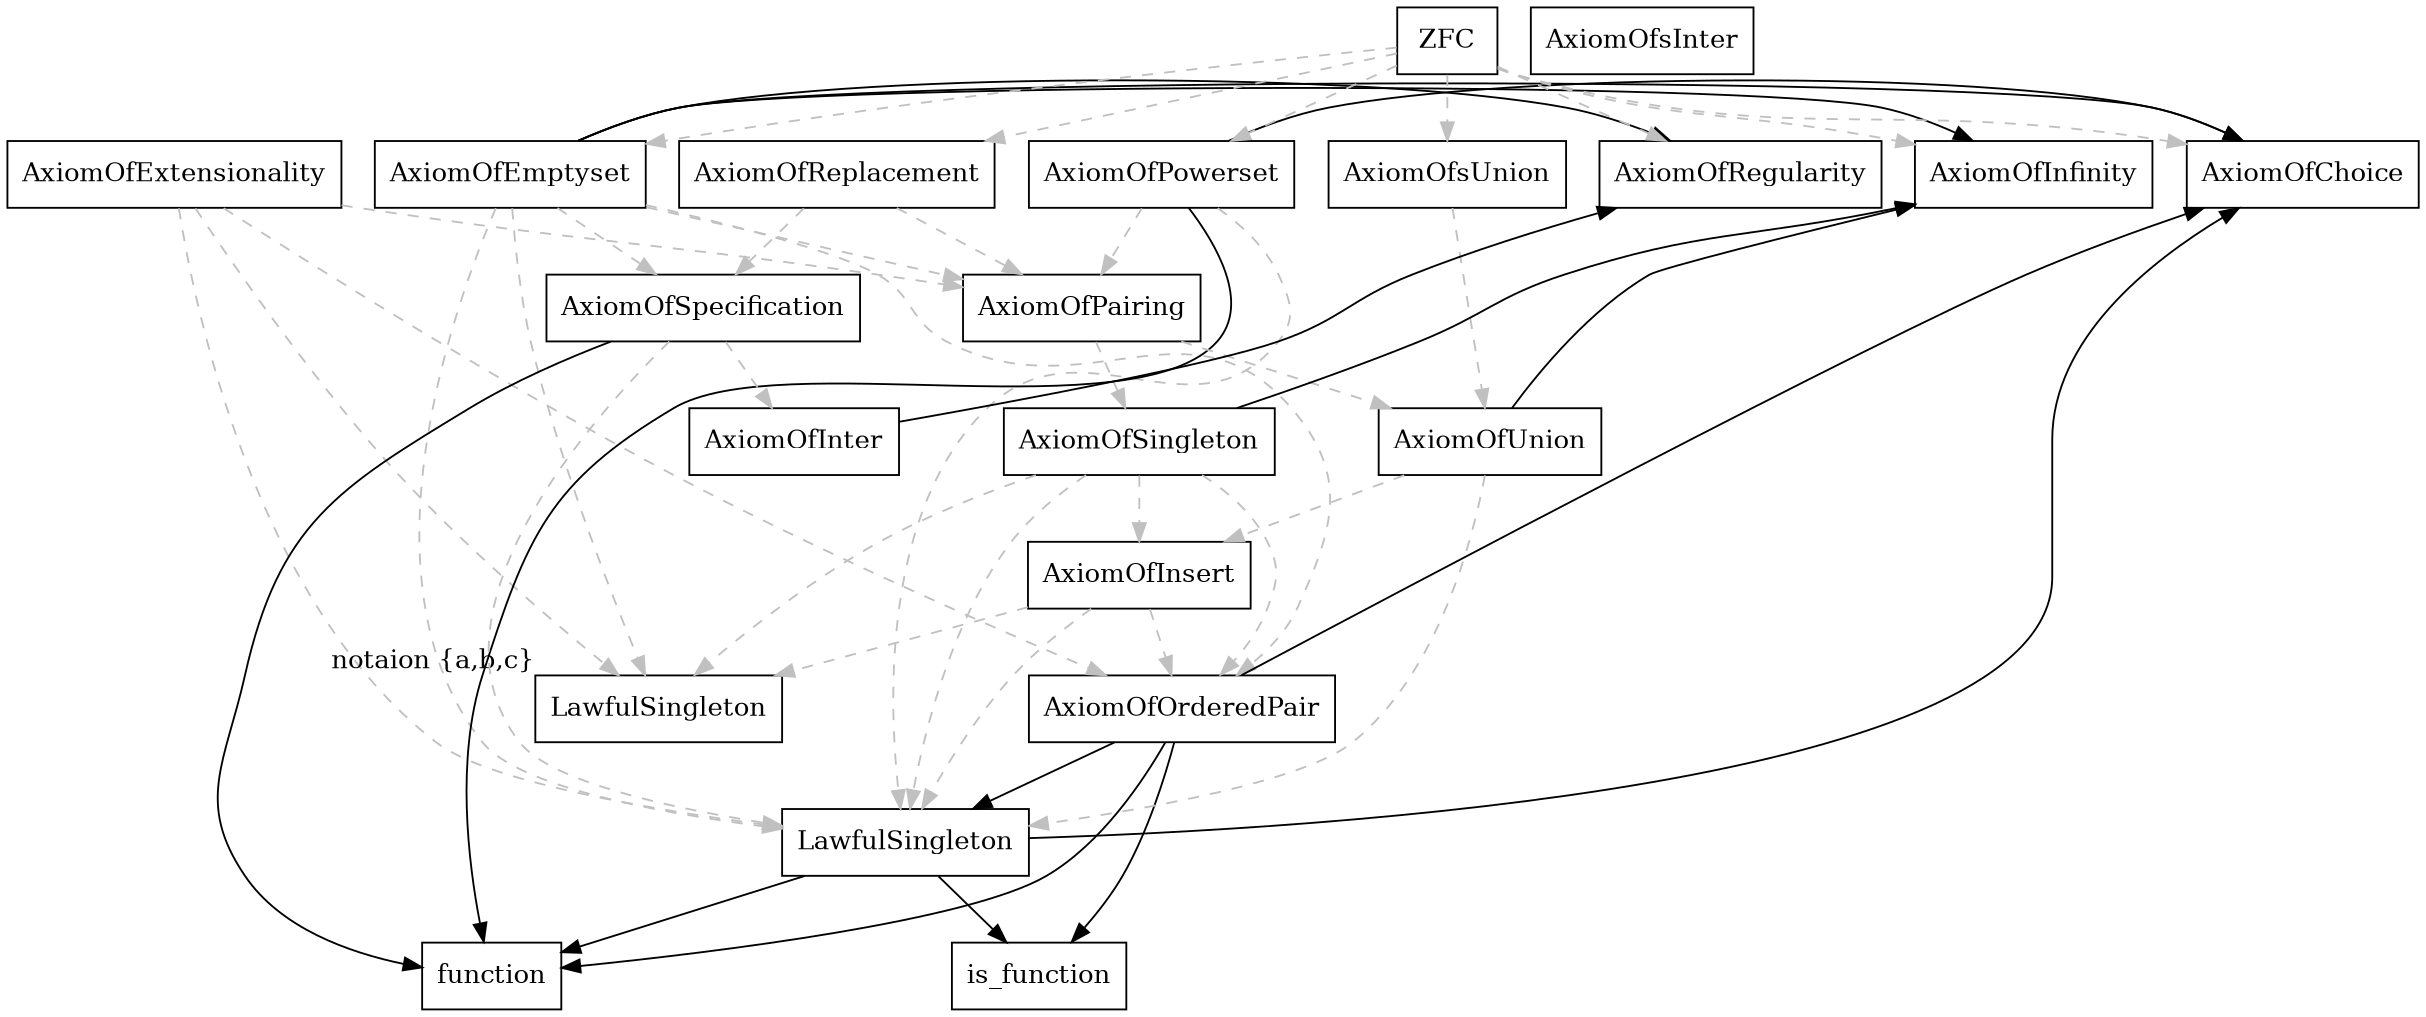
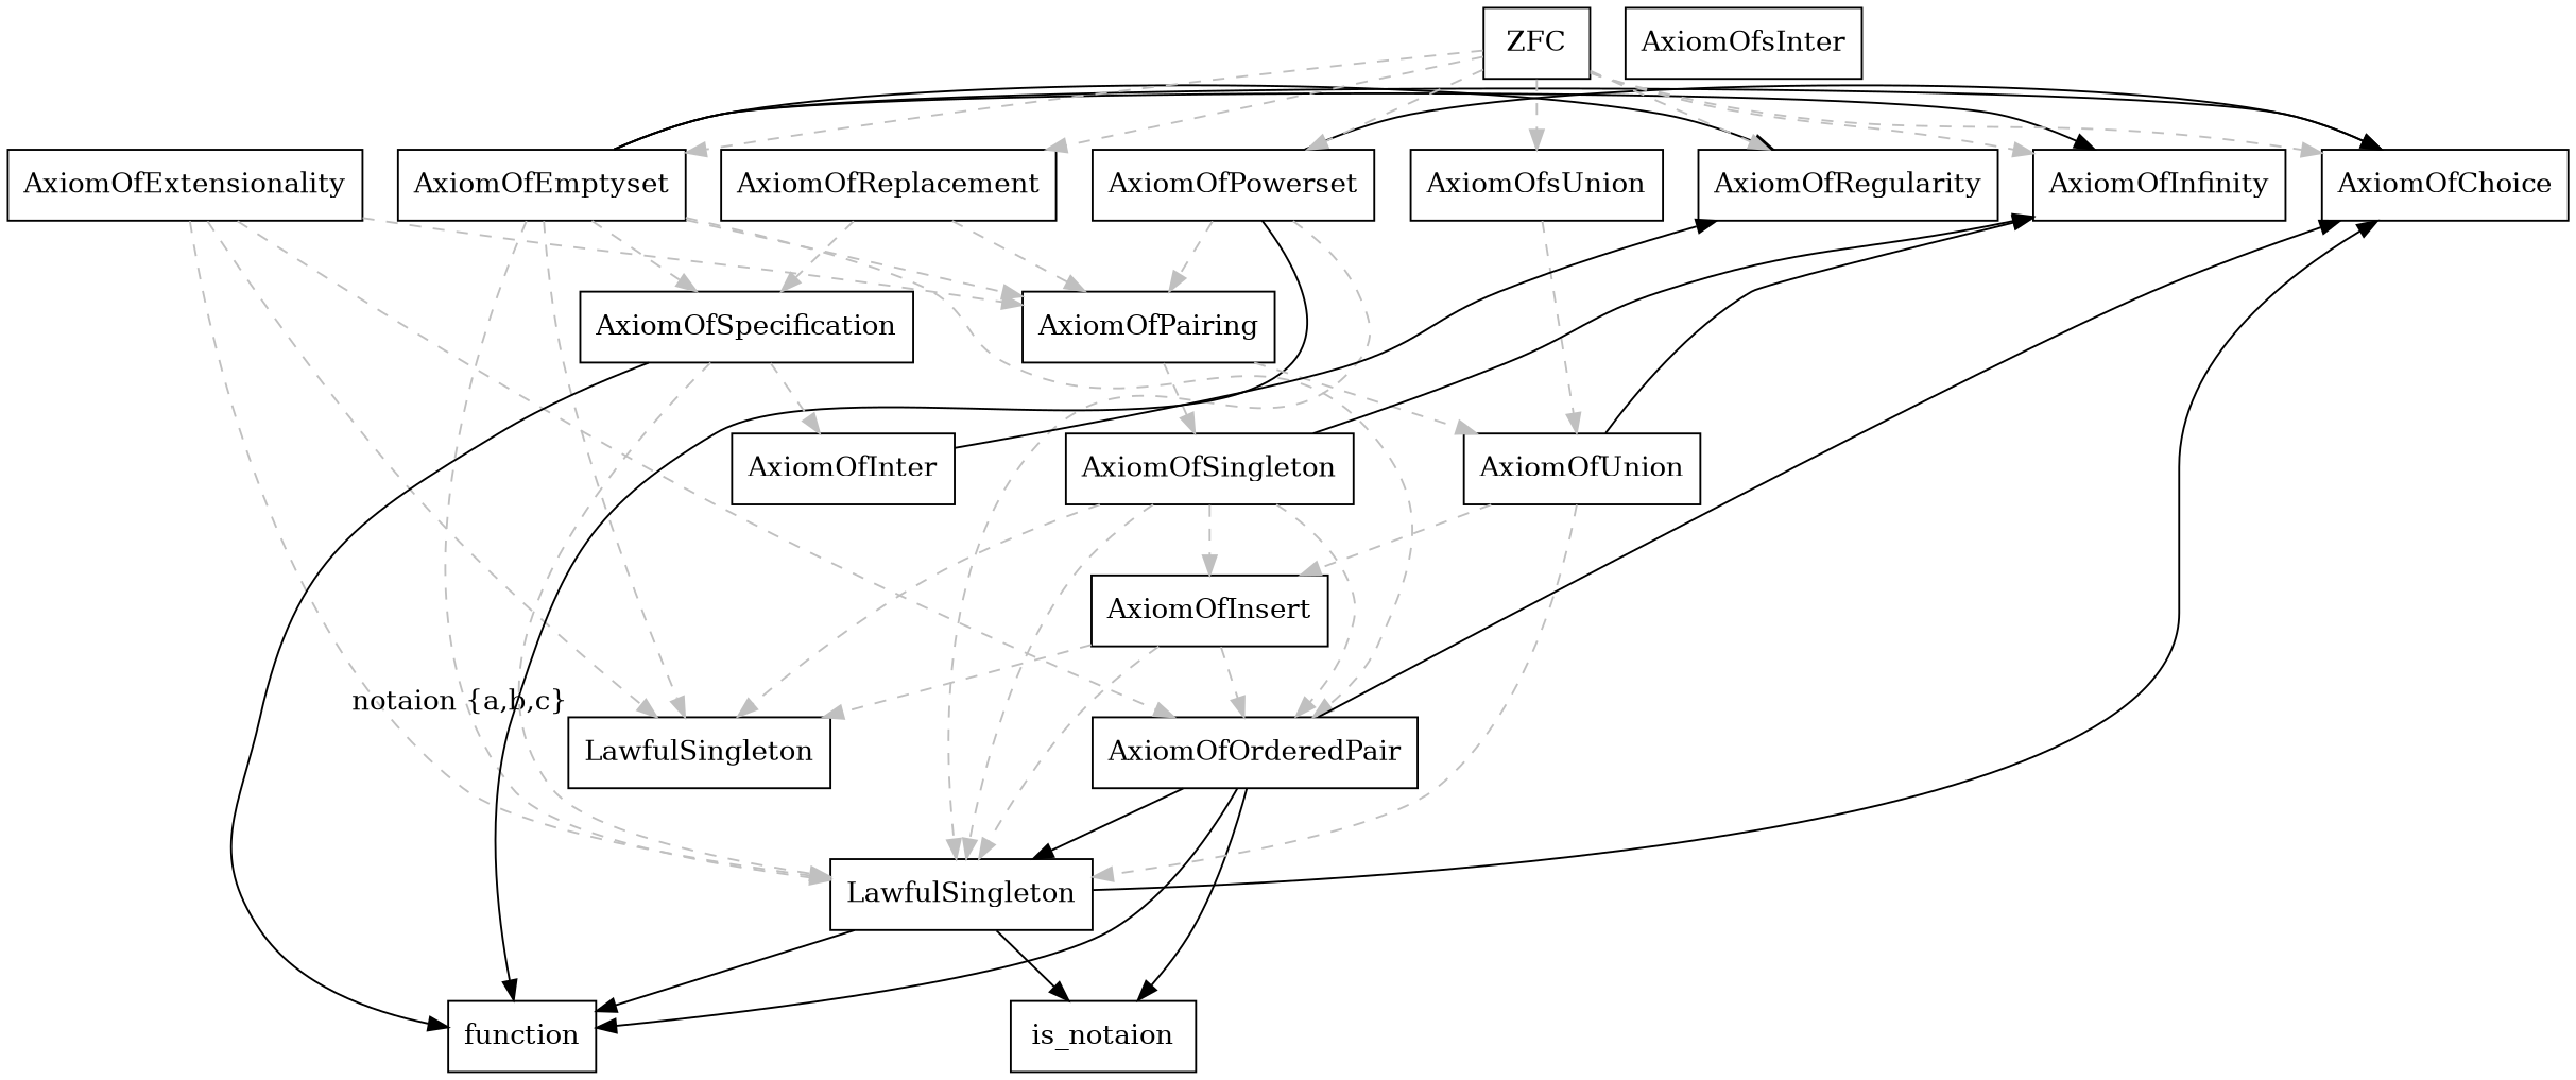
  digraph {
    rankdir=TB
    node [shape=box]
    edge [color=gray style=dashed]
    AxiomOfExtensionality
    AxiomOfEmptyset
    AxiomOfReplacement
    AxiomOfPowerset
    AxiomOfsUnion
    AxiomOfInfinity
    AxiomOfRegularity
    AxiomOfChoice
    AxiomOfOrderedPair
    n10 [label=LawfulSingleton]
    AxiomOfPairing
    LawfulSingleton [xlabel="notaion {a,b,c}"]
    AxiomOfSpecification
    function
    AxiomOfUnion
-   is_function
+   is_function [label=is_notaion]
    AxiomOfSingleton
    AxiomOfInter
    AxiomOfInsert
    AxiomOfsInter
    ZFC
    subgraph sub_1 {
      rank=same
      AxiomOfExtensionality
      AxiomOfEmptyset
      AxiomOfReplacement
      AxiomOfPowerset
      AxiomOfsUnion
      AxiomOfInfinity
      AxiomOfRegularity
      AxiomOfChoice
    }
    AxiomOfExtensionality -> AxiomOfEmptyset [style=invis weight=10]
    AxiomOfExtensionality -> AxiomOfOrderedPair
    AxiomOfExtensionality -> n10
    AxiomOfExtensionality -> AxiomOfPairing
    AxiomOfExtensionality -> LawfulSingleton
    AxiomOfEmptyset -> AxiomOfReplacement [style=invis weight=10]
    AxiomOfEmptyset -> AxiomOfInfinity [color="" style=""]
    AxiomOfEmptyset -> AxiomOfRegularity [color="" style=""]
    AxiomOfEmptyset -> AxiomOfChoice [color="" style=""]
    AxiomOfEmptyset -> AxiomOfOrderedPair
    AxiomOfEmptyset -> n10
    AxiomOfEmptyset -> AxiomOfPairing
    AxiomOfEmptyset -> LawfulSingleton
    AxiomOfEmptyset -> AxiomOfSpecification
    AxiomOfReplacement -> AxiomOfPowerset [style=invis weight=10]
    AxiomOfReplacement -> AxiomOfPairing
    AxiomOfReplacement -> AxiomOfSpecification
    AxiomOfPowerset -> AxiomOfsUnion [style=invis weight=10]
    AxiomOfPowerset -> AxiomOfChoice [color="" style=""]
    AxiomOfPowerset -> n10
    AxiomOfPowerset -> AxiomOfPairing
    AxiomOfPowerset -> function [color="" style=""]
    AxiomOfsUnion -> AxiomOfRegularity [style=invis weight=10]
    AxiomOfsUnion -> AxiomOfUnion
    AxiomOfInfinity -> AxiomOfChoice [style=invis weight=10]
    AxiomOfRegularity -> AxiomOfInfinity [style=invis weight=10]
    AxiomOfOrderedPair -> AxiomOfChoice [color="" style=""]
    AxiomOfOrderedPair -> n10 [color="" style=""]
    AxiomOfOrderedPair -> function [color="" style=""]
    AxiomOfOrderedPair -> is_function [color="" style=""]
    n10 -> AxiomOfChoice [color="" style=""]
    n10 -> function [color="" style=""]
    n10 -> is_function [color="" style=""]
    AxiomOfPairing -> AxiomOfUnion
    AxiomOfPairing -> AxiomOfSingleton
    AxiomOfSpecification -> n10
    AxiomOfSpecification -> function [color="" style=""]
    AxiomOfSpecification -> AxiomOfInter
    AxiomOfUnion -> AxiomOfInfinity [color="" style=""]
    AxiomOfUnion -> n10
    AxiomOfUnion -> AxiomOfInsert
    AxiomOfSingleton -> AxiomOfInfinity [color="" style=""]
    AxiomOfSingleton -> AxiomOfOrderedPair
    AxiomOfSingleton -> n10
    AxiomOfSingleton -> LawfulSingleton
    AxiomOfSingleton -> AxiomOfInsert
    AxiomOfInter -> AxiomOfRegularity [color="" style=""]
    AxiomOfInsert -> AxiomOfOrderedPair
    AxiomOfInsert -> n10
    AxiomOfInsert -> LawfulSingleton
    ZFC -> AxiomOfEmptyset
    ZFC -> AxiomOfReplacement
    ZFC -> AxiomOfPowerset
    ZFC -> AxiomOfsUnion
    ZFC -> AxiomOfInfinity
    ZFC -> AxiomOfRegularity
    ZFC -> AxiomOfChoice
  }
